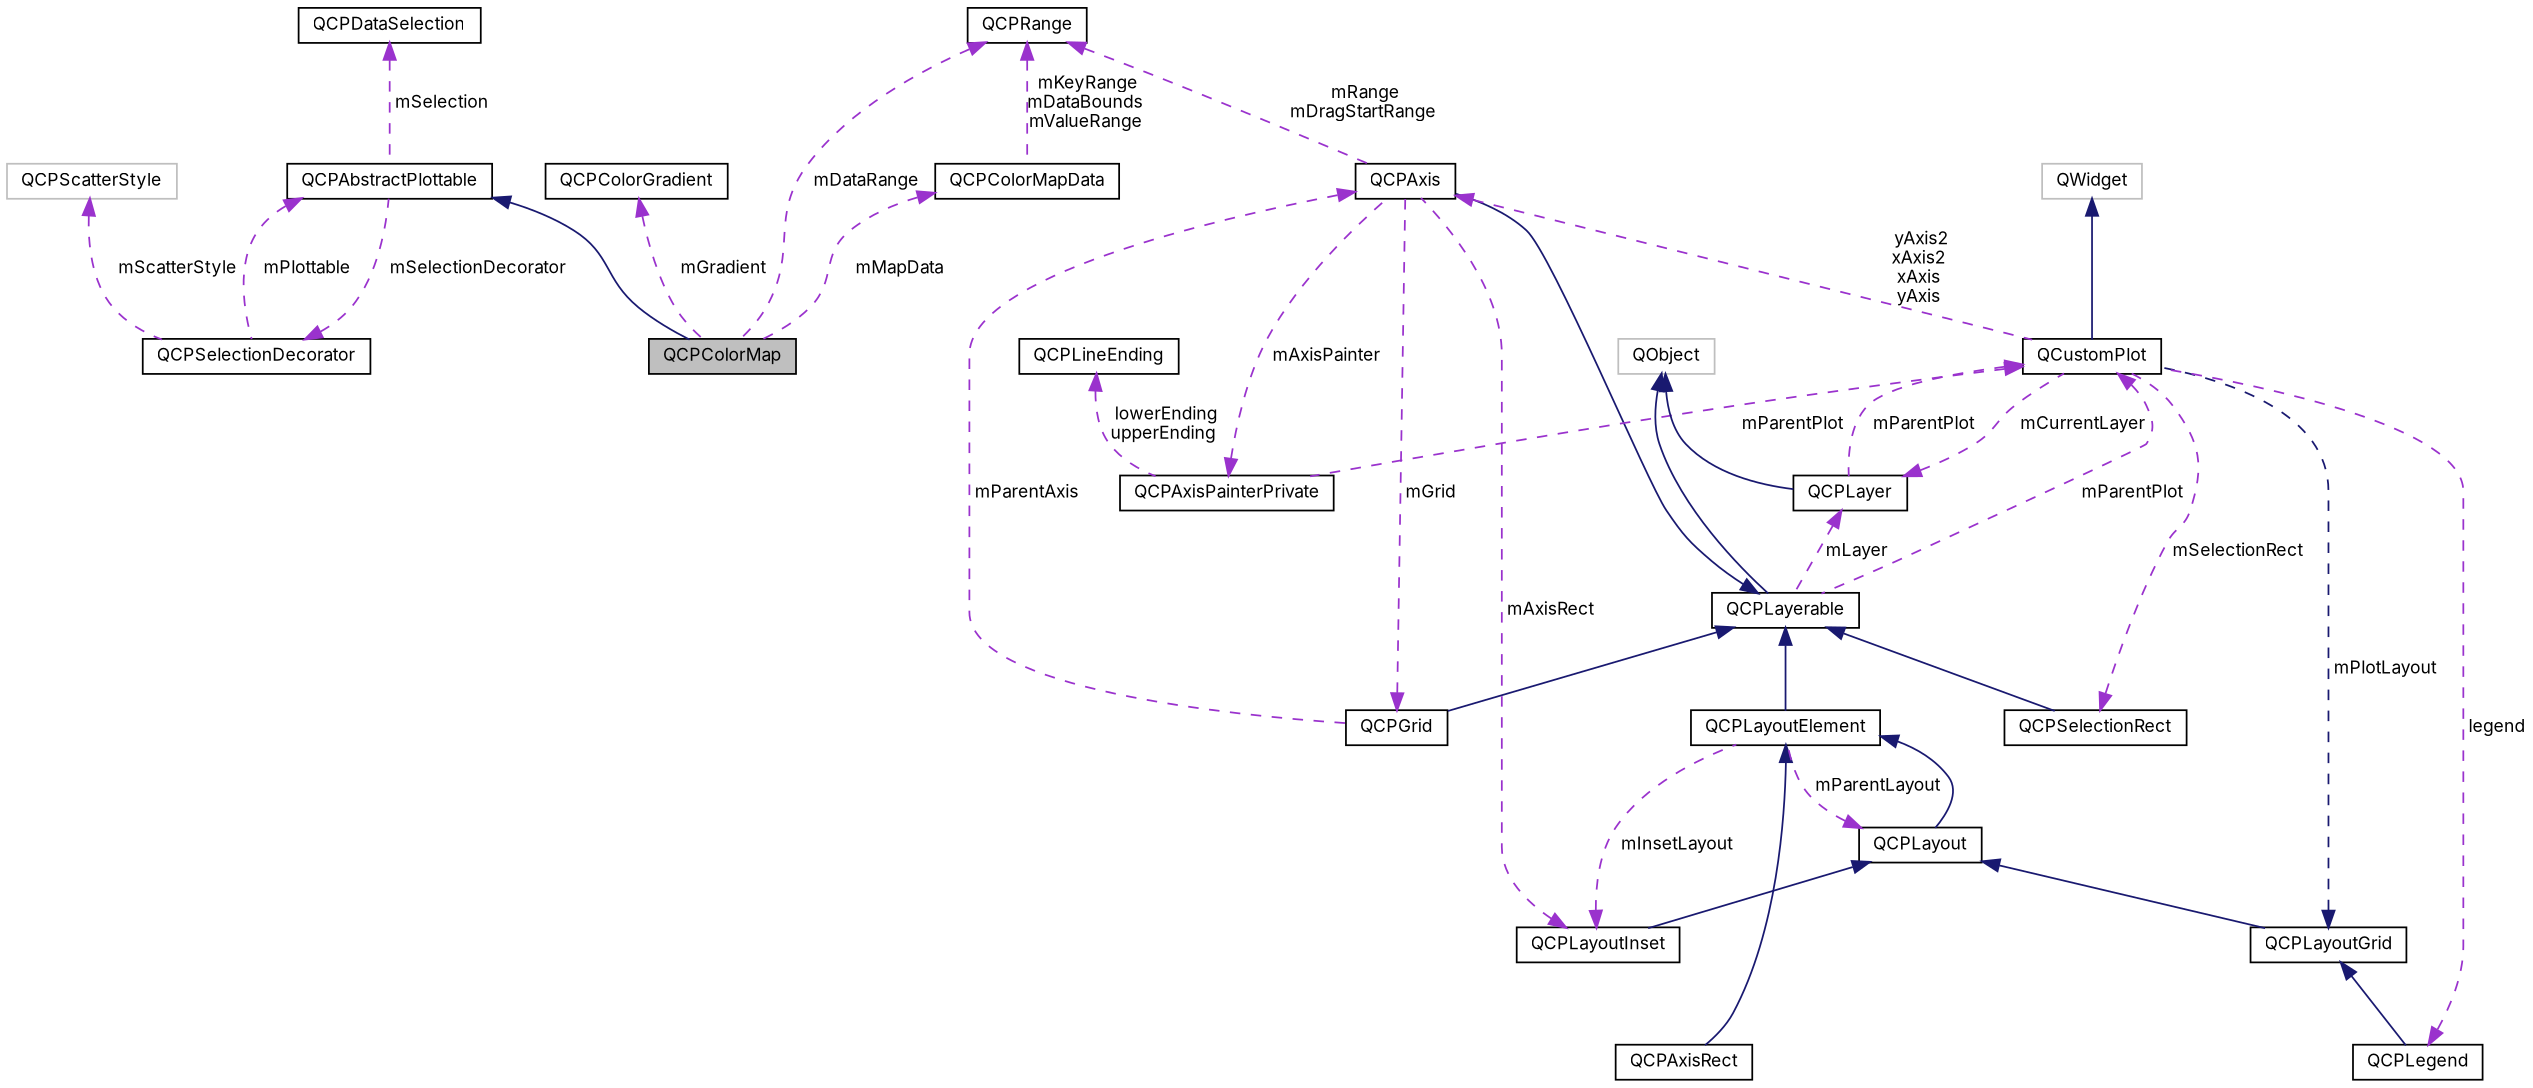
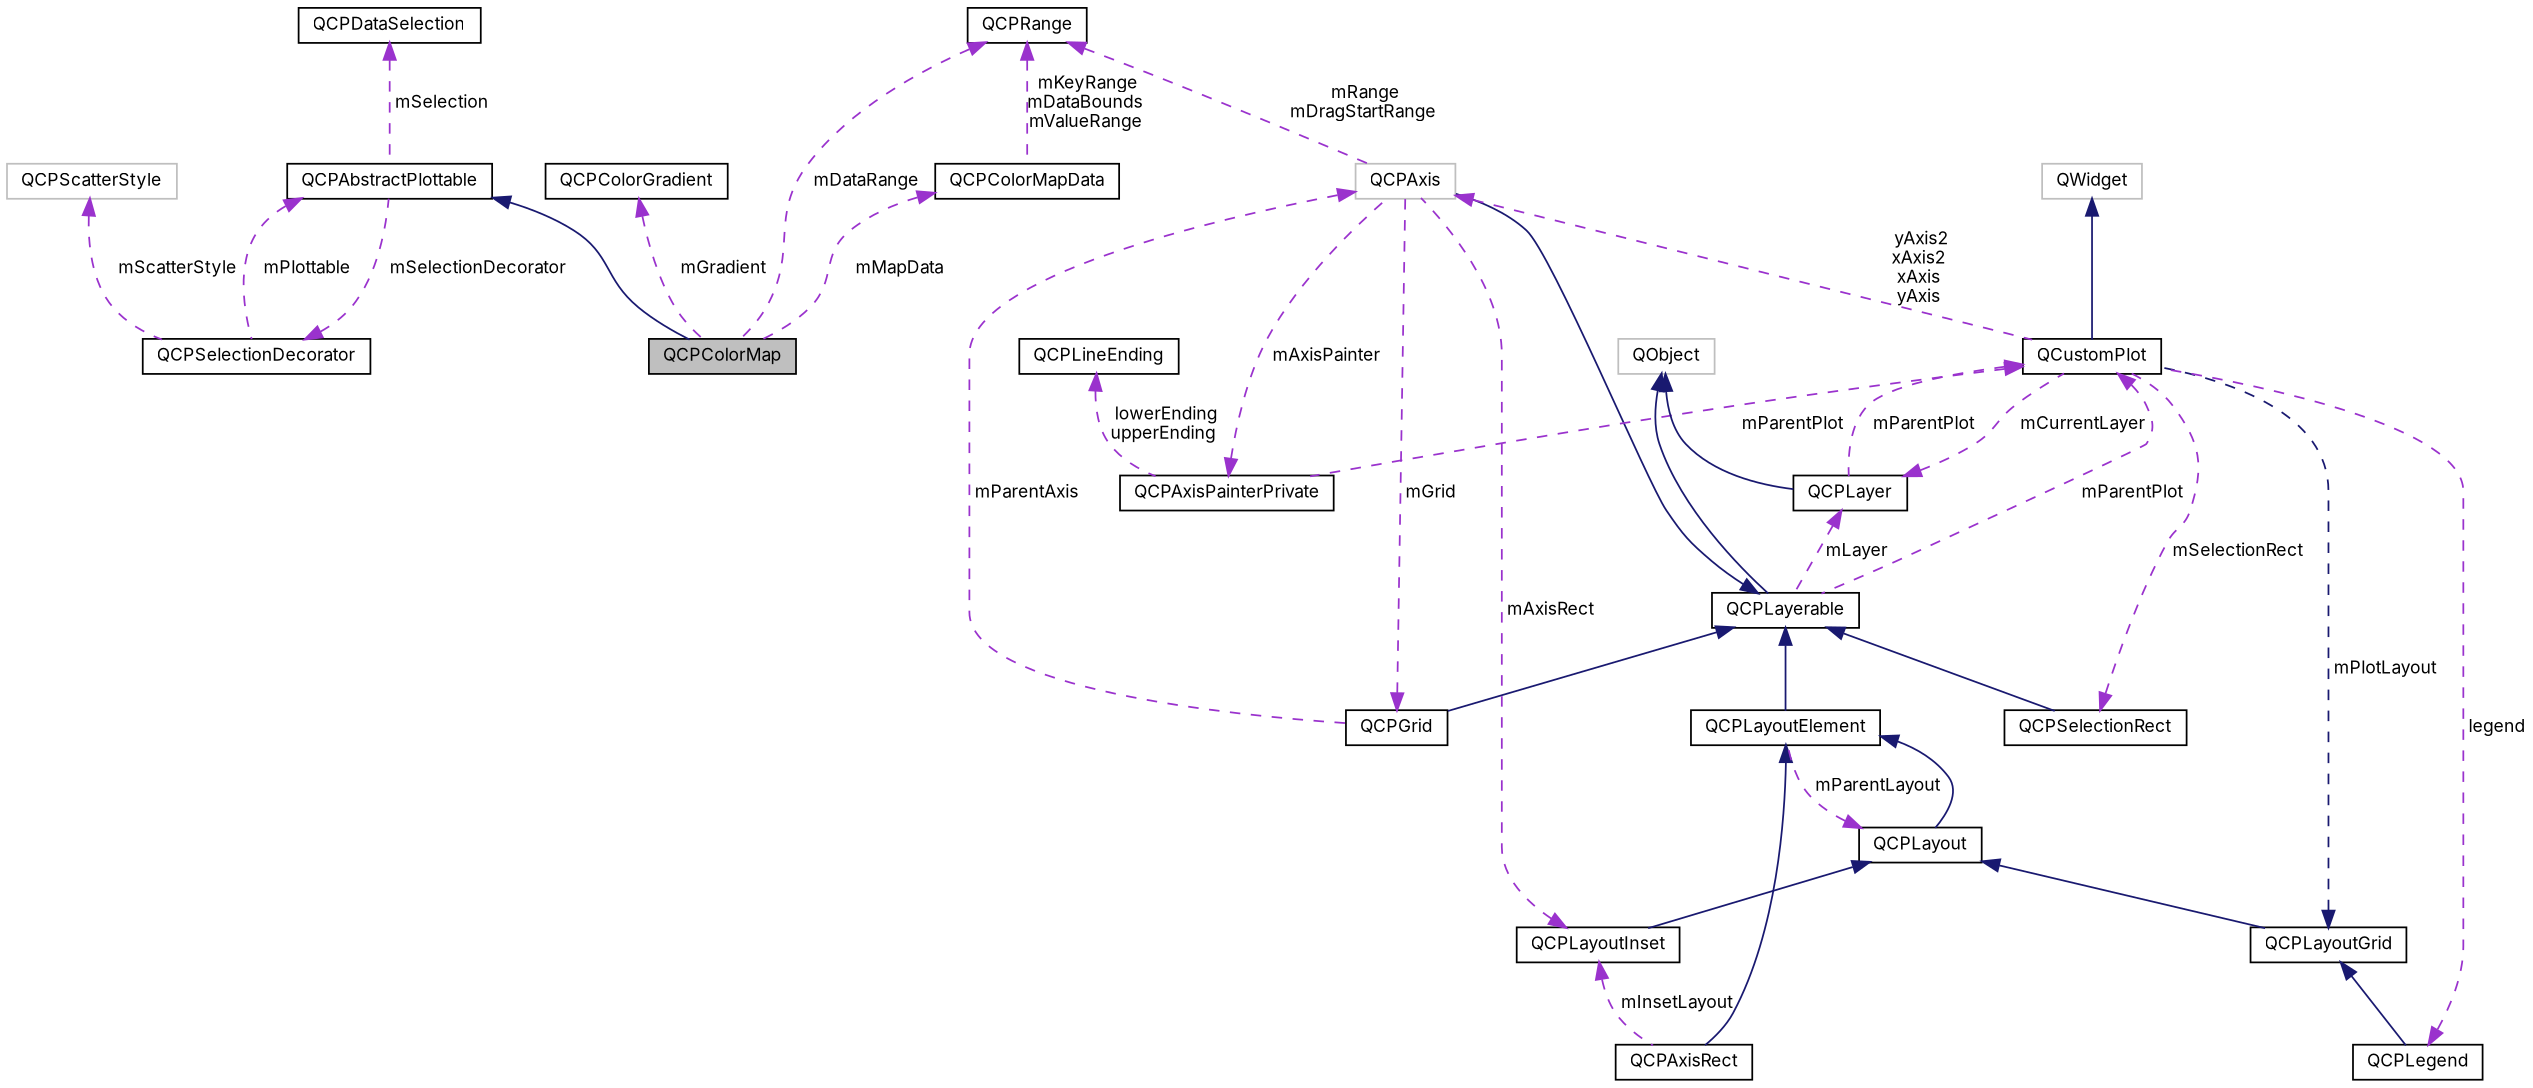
  digraph {
    fontname=Inter
    node [color=black fillcolor=white fontname=Inter fontsize=10 shape=record style=filled]
    edge [color=darkorchid3 dir=back fontname=Inter fontsize=10 labelfontname=Helvetica labelfontsize=10 style=dashed]
    n1 [fillcolor=grey75 fontcolor=black height=0.2 label=QCPColorMap width=0.4]
    n2 [height=0.2 label=QCPAbstractPlottable width=0.4]
    n3 [height=0.2 label=QCPSelectionDecorator width=0.4]
    n4 [height=0.2 label=QCPLayerable width=0.4]
    n5 [height=0.2 label=QCPLayoutElement width=0.4]
    n6 [height=0.2 label=QCPSelectionRect width=0.4]
-   n7 [height=0.2 label=QCPAxis width=0.4]
+   n7 [color=grey75 height=0.2 label=QCPAxis width=0.4]
    n8 [height=0.2 label=QCPGrid width=0.4]
    n9 [height=0.2 label=QCPLayout width=0.4]
    n10 [height=0.2 label=QCPAxisRect width=0.4]
    n11 [height=0.2 label=QCustomPlot width=0.4]
    n12 [color=grey75 height=0.2 label=QObject width=0.4]
    n13 [height=0.2 label=QCPLayer width=0.4]
    n14 [height=0.2 label=QCPAxisPainterPrivate width=0.4]
    n15 [color=grey75 height=0.2 label=QWidget width=0.4]
    n16 [height=0.2 label=QCPLayoutGrid width=0.4]
    n17 [height=0.2 label=QCPLegend width=0.4]
    n18 [height=0.2 label=QCPLayoutInset width=0.4]
    n19 [height=0.2 label=QCPRange width=0.4]
    n20 [height=0.2 label=QCPColorMapData width=0.4]
    n21 [height=0.2 label=QCPLineEnding width=0.4]
    n22 [height=0.2 label=QCPDataSelection width=0.4]
    n23 [color=grey75 height=0.2 label=QCPScatterStyle width=0.4]
    n24 [height=0.2 label=QCPColorGradient width=0.4]
    n2 -> n1 [color=midnightblue style=solid]
    n2 -> n3 [label=" mPlottable"]
    n3 -> n2 [label=" mSelectionDecorator"]
    n4 -> n5 [color=midnightblue style=solid]
    n4 -> n6 [color=midnightblue style=solid]
    n4 -> n7 [color=midnightblue style=solid]
    n4 -> n8 [color=midnightblue style=solid]
    n5 -> n9 [color=midnightblue style=solid]
    n5 -> n10 [color=midnightblue style=solid]
    n6 -> n11 [label=" mSelectionRect"]
    n7 -> n8 [label=" mParentAxis"]
    n7 -> n11 [label=" yAxis2\nxAxis2\nxAxis\nyAxis"]
    n8 -> n7 [label=" mGrid"]
    n9 -> n5 [label=" mParentLayout"]
    n9 -> n16 [color=midnightblue style=solid]
    n9 -> n18 [color=midnightblue style=solid]
    n11 -> n4 [label=" mParentPlot"]
    n11 -> n13 [label=" mParentPlot"]
    n11 -> n14 [label=" mParentPlot"]
    n12 -> n4 [color=midnightblue style=solid]
    n12 -> n13 [color=midnightblue style=solid]
    n13 -> n4 [label=" mLayer"]
    n13 -> n11 [label=" mCurrentLayer"]
    n14 -> n7 [label=" mAxisPainter"]
    n15 -> n11 [color=midnightblue style=solid]
    n16 -> n11 [color=midnightblue label=" mPlotLayout"]
    n16 -> n17 [color=midnightblue style=solid]
    n17 -> n11 [label=" legend"]
    n18 -> n7 [label=" mAxisRect"]
-   n18 -> n5 [label=" mInsetLayout"]
+   n18 -> n10 [label=" mInsetLayout"]
    n19 -> n1 [label=" mDataRange"]
    n19 -> n7 [label=" mRange\nmDragStartRange"]
    n19 -> n20 [label=" mKeyRange\nmDataBounds\nmValueRange"]
    n20 -> n1 [label=" mMapData"]
    n21 -> n14 [label=" lowerEnding\nupperEnding"]
    n22 -> n2 [label=" mSelection"]
    n23 -> n3 [label=" mScatterStyle"]
    n24 -> n1 [label=" mGradient"]
  }
